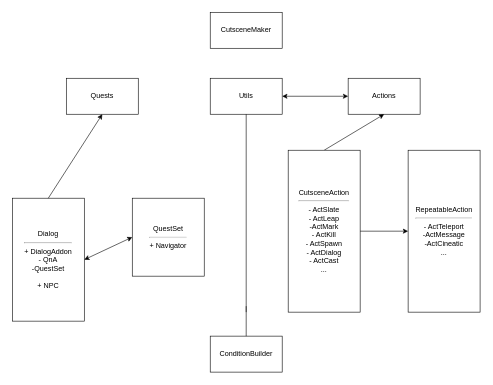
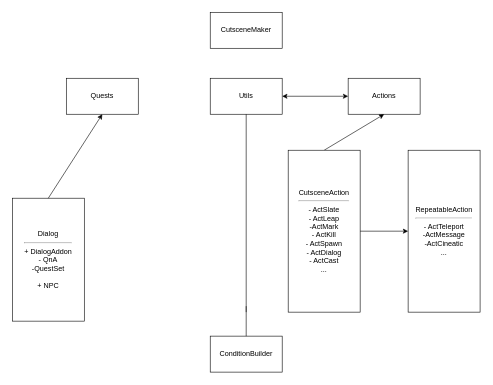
  <mxCell id="0" />
  <mxCell id="1" parent="0" />
  <mxCell id="2" value="CutsceneMaker" style="rounded=0;whiteSpace=wrap;html=1;" vertex="1" parent="1"><mxGeometry x="350" y="20" width="120" height="60" as="geometry" /></mxCell>
  <mxCell id="3" value="Quests" style="rounded=0;whiteSpace=wrap;html=1;" vertex="1" parent="1"><mxGeometry x="110" y="130" width="120" height="60" as="geometry" /></mxCell>
  <mxCell id="4" value="Actions" style="rounded=0;whiteSpace=wrap;html=1;" vertex="1" parent="1"><mxGeometry x="580" y="130" width="120" height="60" as="geometry" /></mxCell>
  <mxCell id="5" value="Utils" style="rounded=0;whiteSpace=wrap;html=1;" vertex="1" parent="1"><mxGeometry x="350" y="130" width="120" height="60" as="geometry" /></mxCell>
  <mxCell id="6" value="" style="endArrow=classic;startArrow=classic;html=1;rounded=0;exitX=1;exitY=0.5;exitDx=0;exitDy=0;entryX=0;entryY=0.5;entryDx=0;entryDy=0;" edge="1" parent="1" source="5" target="4"><mxGeometry width="50" height="50" relative="1" as="geometry"><mxPoint x="240" y="170" as="sourcePoint" /><mxPoint x="360" y="170" as="targetPoint" /></mxGeometry></mxCell>
  <mxCell id="7" value="Dialog&lt;br&gt;&lt;hr&gt;+ DialogAddon&lt;br&gt;- QnA&lt;br&gt;-QuestSet&lt;br&gt;&lt;br&gt;+ NPC" style="rounded=0;whiteSpace=wrap;html=1;" vertex="1" parent="1"><mxGeometry x="20" y="330" width="120" height="205" as="geometry" /></mxCell>
- <mxCell id="8" value="QuestSet&lt;br&gt;&lt;hr&gt;+ Navigator" style="rounded=0;whiteSpace=wrap;html=1;" vertex="1" parent="1"><mxGeometry x="220" y="330" width="120" height="130" as="geometry" /></mxCell>
- <mxCell id="9" value="" style="endArrow=classic;startArrow=classic;html=1;rounded=0;exitX=1;exitY=0.5;exitDx=0;exitDy=0;entryX=0;entryY=0.5;entryDx=0;entryDy=0;" edge="1" parent="1" source="7" target="8"><mxGeometry width="50" height="50" relative="1" as="geometry"><mxPoint x="400" y="390" as="sourcePoint" /><mxPoint x="450" y="340" as="targetPoint" /></mxGeometry></mxCell>
  <mxCell id="10" value="" style="endArrow=none;html=1;rounded=0;exitX=0.5;exitY=1;exitDx=0;exitDy=0;" edge="1" parent="1" source="5"><mxGeometry width="50" height="50" relative="1" as="geometry"><mxPoint x="400" y="390" as="sourcePoint" /><mxPoint x="410" y="520" as="targetPoint" /></mxGeometry></mxCell>
  <mxCell id="11" value="ConditionBuilder" style="rounded=0;whiteSpace=wrap;html=1;" vertex="1" parent="1"><mxGeometry x="350" y="560" width="120" height="60" as="geometry" /></mxCell>
  <mxCell id="12" value="" style="endArrow=none;html=1;rounded=0;exitX=0.5;exitY=0;exitDx=0;exitDy=0;" edge="1" parent="1" source="11"><mxGeometry width="50" height="50" relative="1" as="geometry"><mxPoint x="370" y="700" as="sourcePoint" /><mxPoint x="410" y="510" as="targetPoint" /></mxGeometry></mxCell>
  <mxCell id="13" value="" style="endArrow=classic;html=1;rounded=0;entryX=0.5;entryY=1;entryDx=0;entryDy=0;exitX=0.5;exitY=0;exitDx=0;exitDy=0;" edge="1" parent="1" source="15" target="4"><mxGeometry width="50" height="50" relative="1" as="geometry"><mxPoint x="640" y="280" as="sourcePoint" /><mxPoint x="450" y="330" as="targetPoint" /></mxGeometry></mxCell>
  <mxCell id="14" value="" style="endArrow=classic;html=1;rounded=0;exitX=0.5;exitY=0;exitDx=0;exitDy=0;entryX=0.5;entryY=1;entryDx=0;entryDy=0;" edge="1" parent="1" source="7" target="3"><mxGeometry width="50" height="50" relative="1" as="geometry"><mxPoint x="400" y="380" as="sourcePoint" /><mxPoint x="450" y="330" as="targetPoint" /></mxGeometry></mxCell>
  <mxCell id="15" value="CutsceneAction&lt;br&gt;&lt;hr&gt;- ActSlate&lt;br&gt;- ActLeap&lt;br&gt;-ActMark&lt;br&gt;- ActKill&lt;br&gt;- ActSpawn&lt;br&gt;- ActDialog&lt;br&gt;- ActCast&lt;br&gt;..." style="rounded=0;whiteSpace=wrap;html=1;" vertex="1" parent="1"><mxGeometry x="480" y="250" width="120" height="270" as="geometry" /></mxCell>
  <mxCell id="16" value="RepeatableAction&lt;br&gt;&lt;hr&gt;- ActTeleport&lt;br&gt;-ActMessage&lt;br&gt;-ActCineatic&lt;br&gt;..." style="rounded=0;whiteSpace=wrap;html=1;" vertex="1" parent="1"><mxGeometry x="680" y="250" width="120" height="270" as="geometry" /></mxCell>
  <mxCell id="17" value="" style="endArrow=classic;html=1;rounded=0;exitX=1;exitY=0.5;exitDx=0;exitDy=0;entryX=0;entryY=0.5;entryDx=0;entryDy=0;" edge="1" parent="1" source="15" target="16"><mxGeometry width="50" height="50" relative="1" as="geometry"><mxPoint x="400" y="380" as="sourcePoint" /><mxPoint x="450" y="330" as="targetPoint" /></mxGeometry></mxCell>
